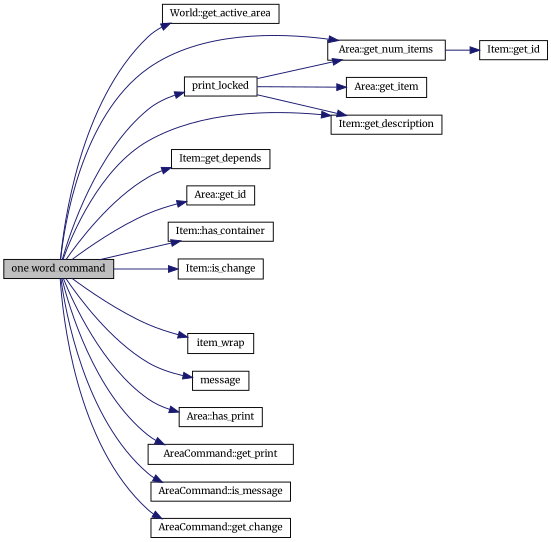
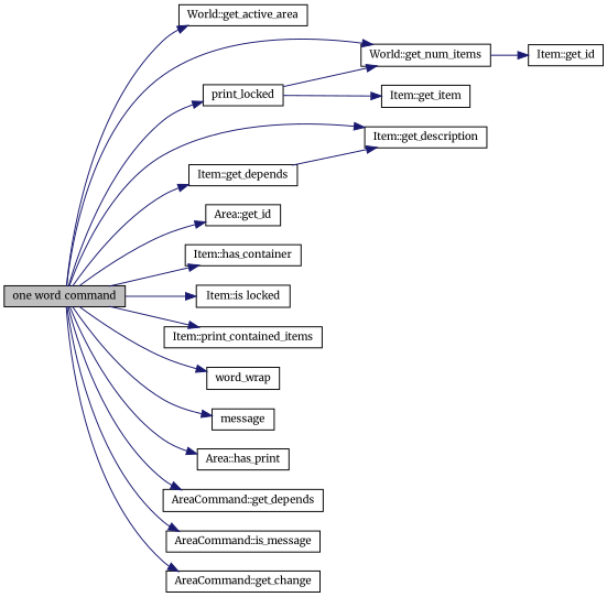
  digraph {
    fontname=Merriweather
    rankdir=LR
    node [color=black fillcolor=white fontname=Merriweather fontsize=10 shape=record style=filled]
    edge [color=midnightblue fontname=Merriweather fontsize=10 labelfontname=Helvetica labelfontsize=10 style=solid]
    n1 [fillcolor=grey75 fontcolor=black height=0.2 label=one_word_command width=0.4]
    n2 [height=0.2 label="World::get_active_area" width=0.4]
-   n3 [height=0.2 label="Area::get_num_items" width=0.4]
+   n3 [height=0.2 label="World::get_num_items" width=0.4]
    n4 [height=0.2 label="Item::get_depends" width=0.4]
    n5 [height=0.2 label="Area::get_id" width=0.4]
    n6 [height=0.2 label="Item::get_description" width=0.4]
    n7 [height=0.2 label="Item::has_container" width=0.4]
-   n8 [height=0.2 label="Item::is_change" width=0.4]
-   n10 [height=0.2 label=item_wrap width=0.4]
+   n8 [height=0.2 label="Item::is_locked" width=0.4]
+   n9 [height=0.2 label="Item::print_contained_items" width=0.4]
+   n10 [height=0.2 label=word_wrap width=0.4]
    n11 [height=0.2 label=message width=0.4]
    n12 [height=0.2 label=print_locked width=0.4]
    n13 [height=0.2 label="Area::has_print" width=0.4]
-   n14 [height=0.2 label="AreaCommand::get_print" width=0.4]
+   n14 [height=0.2 label="AreaCommand::get_depends" width=0.4]
    n15 [height=0.2 label="AreaCommand::is_message" width=0.4]
    n16 [height=0.2 label="AreaCommand::get_change" width=0.4]
    n17 [height=0.2 label="Item::get_id" width=0.4]
-   n18 [height=0.2 label="Area::get_item" width=0.4]
+   n18 [height=0.2 label="Item::get_item" width=0.4]
    n1 -> n2
    n1 -> n3
    n1 -> n4
    n1 -> n5
    n1 -> n6
    n1 -> n7
    n1 -> n8
+   n1 -> n9
    n1 -> n10
    n1 -> n11
    n1 -> n12
    n1 -> n13
    n1 -> n14
    n1 -> n15
    n1 -> n16
    n3 -> n17
    n12 -> n3
-   n12 -> n6
+   n4 -> n6
    n12 -> n18
  }
